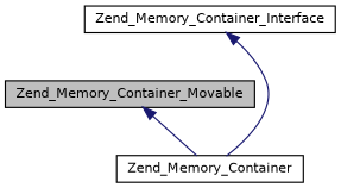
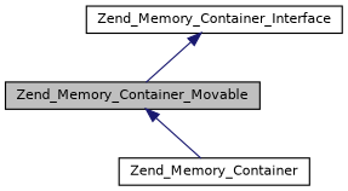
  digraph {
    node [color=black fillcolor=white fontname=Helvetica fontsize=10 shape=record style=filled]
    edge [color=midnightblue dir=back fontname=Helvetica fontsize=10 labelfontname=Helvetica labelfontsize=10 style=solid]
    n1 [fillcolor=grey75 fontcolor=black height=0.2 label=Zend_Memory_Container_Movable width=0.4]
    n2 [height=0.2 label=Zend_Memory_Container width=0.4]
    n3 [height=0.2 label=Zend_Memory_Container_Interface width=0.4]
    n1 -> n2
-   n3 -> n2
+   n3 -> n1
  }
